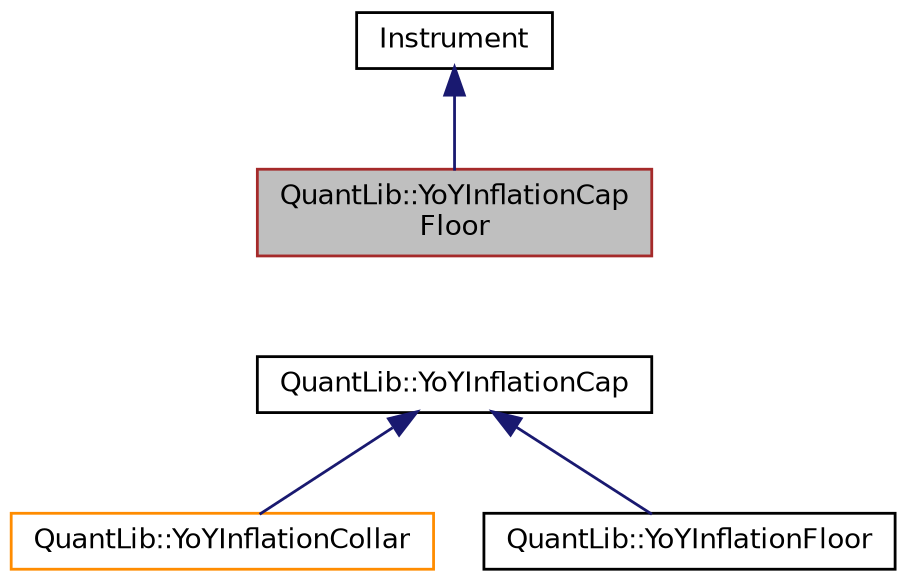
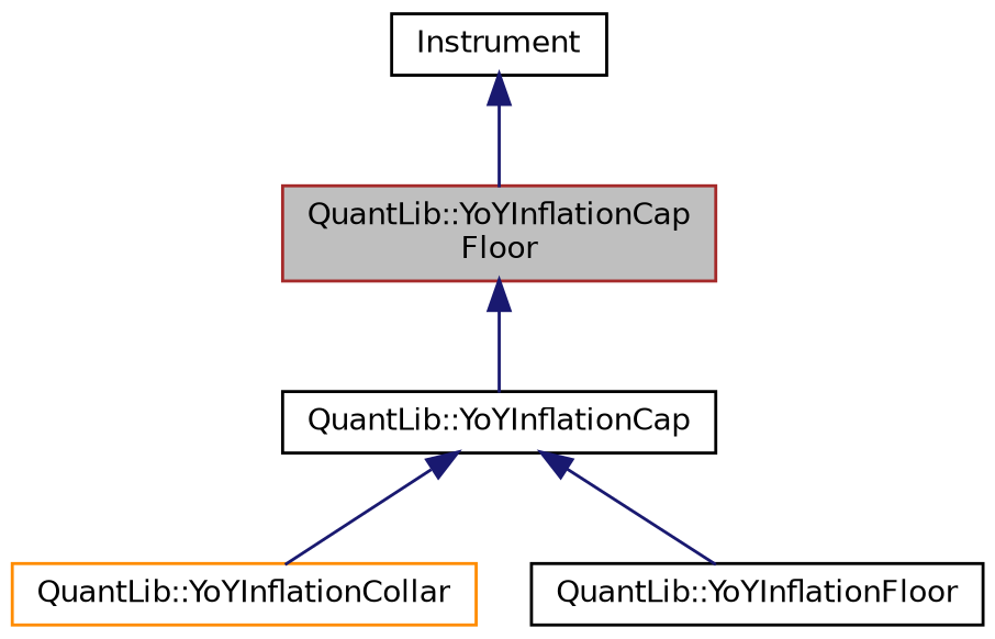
  digraph {
    node [color=black fillcolor=white fontname=Helvetica fontsize=10 shape=record style=filled]
    edge [color=midnightblue dir=back fontname=Helvetica fontsize=10 labelfontname=Helvetica labelfontsize=10 style=solid]
    n1 [color=brown fillcolor=grey75 fontcolor=black height=0.2 label="QuantLib::YoYInflationCap\lFloor" width=0.4]
    n2 [height=0.2 label="QuantLib::YoYInflationCap" width=0.4]
    n3 [color=darkorange height=0.2 label="QuantLib::YoYInflationCollar" width=0.4]
    n4 [height=0.2 label="QuantLib::YoYInflationFloor" width=0.4]
    n5 [height=0.2 label=Instrument width=0.4]
+   n1 -> n2
    n2 -> n3
    n2 -> n4
    n5 -> n1
  }
